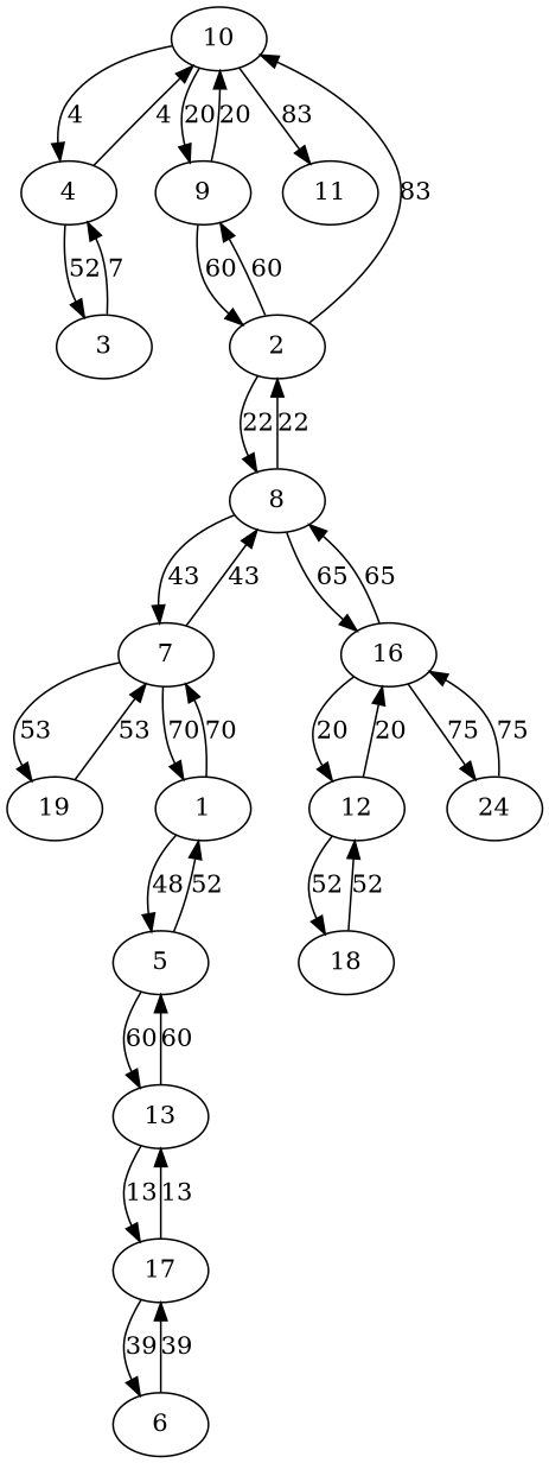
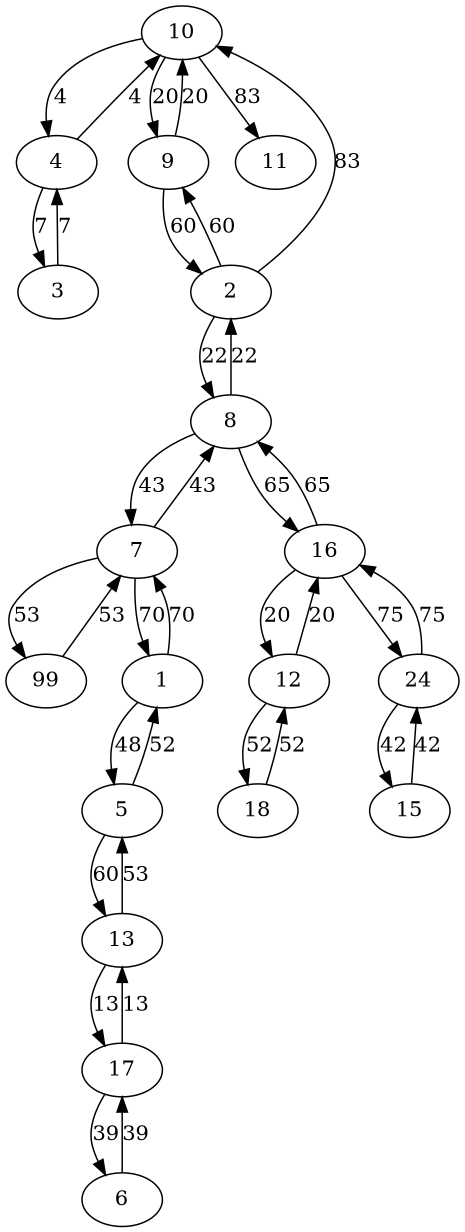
  digraph {
    10
    4
    9
    11
    3
    2
    8
    7
    16
-   19
+   19 [label=99]
    1
    12
    n13 [label=24]
    5
    18
+   15
    13
    17
    6
    10 -> 4 [label=4]
    10 -> 9 [label=20]
    10 -> 11 [label=83]
    4 -> 10 [label=4]
-   4 -> 3 [label=52]
+   4 -> 3 [label=7]
    9 -> 10 [label=20]
    9 -> 2 [label=60]
    3 -> 4 [label=7]
    2 -> 10 [label=83]
    2 -> 9 [label=60]
    2 -> 8 [label=22]
    8 -> 2 [label=22]
    8 -> 7 [label=43]
    8 -> 16 [label=65]
    7 -> 8 [label=43]
    7 -> 19 [label=53]
    7 -> 1 [label=70]
    16 -> 8 [label=65]
    16 -> 12 [label=20]
    16 -> n13 [label=75]
    19 -> 7 [label=53]
    1 -> 7 [label=70]
    1 -> 5 [label=48]
    12 -> 16 [label=20]
    12 -> 18 [label=52]
    n13 -> 16 [label=75]
+   n13 -> 15 [label=42]
    5 -> 1 [label=52]
    5 -> 13 [label=60]
    18 -> 12 [label=52]
-   13 -> 5 [label=60]
+   15 -> n13 [label=42]
+   13 -> 5 [label=53]
    13 -> 17 [label=13]
    17 -> 13 [label=13]
    17 -> 6 [label=39]
    6 -> 17 [label=39]
  }
